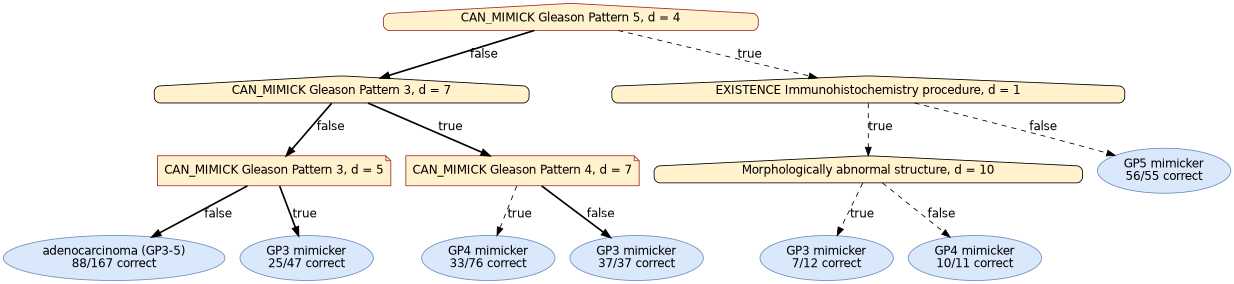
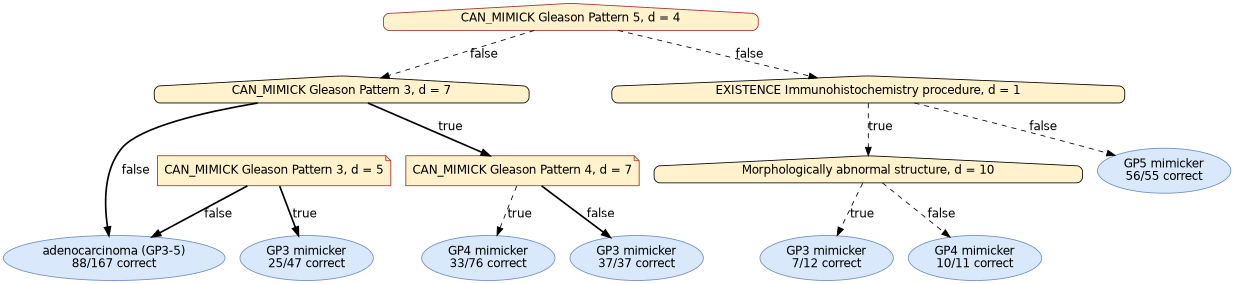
  digraph {
    fontname="DejaVu Sans"
    node [color="#6C8EBF" fillcolor="#DAE8FC" fontname="DejaVu Sans" shape=ellipse style="rounded,filled"]
    edge [fontname="DejaVu Sans" style=bold]
    n1 [color=brown fillcolor="#FFF2CC" label="CAN_MIMICK Gleason Pattern 5, d = 4" shape=house]
    n2 [color=black fillcolor="#FFF2CC" label="CAN_MIMICK Gleason Pattern 3, d = 7" shape=house]
    n3 [color=black fillcolor="#FFF2CC" label="EXISTENCE Immunohistochemistry procedure, d = 1" shape=house]
    n4 [color=brown fillcolor="#FFF2CC" label="CAN_MIMICK Gleason Pattern 3, d = 5" shape=note]
    n5 [color=brown fillcolor="#FFF2CC" label="CAN_MIMICK Gleason Pattern 4, d = 7" shape=note]
    n6 [label=<GP5 mimicker<br/>56/55 correct>]
    n7 [color=black fillcolor="#FFF2CC" label="Morphologically abnormal structure, d = 10" shape=house]
    n8 [label=<adenocarcinoma (GP3-5)<br/>88/167 correct>]
    n9 [label=<GP3 mimicker<br/>25/47 correct>]
    n10 [label=<GP3 mimicker<br/>37/37 correct>]
    n11 [label=<GP4 mimicker<br/>33/76 correct>]
    n12 [label=<GP4 mimicker<br/>10/11 correct>]
    n13 [label=<GP3 mimicker<br/>7/12 correct>]
-   n1 -> n2 [label=false]
-   n1 -> n3 [label=true style=dashed]
-   n2 -> n4 [label=false]
+   n1 -> n2 [label=false style=dashed]
+   n1 -> n3 [label=false style=dashed]
+   n2 -> n8 [label=false]
    n2 -> n5 [label=true]
    n3 -> n6 [label=false style=dashed]
    n3 -> n7 [label=true style=dashed]
    n4 -> n8 [label=false]
    n4 -> n9 [label=true]
    n5 -> n10 [label=false]
    n5 -> n11 [label=true style=dashed]
    n7 -> n12 [label=false style=dashed]
    n7 -> n13 [label=true style=dashed]
  }
